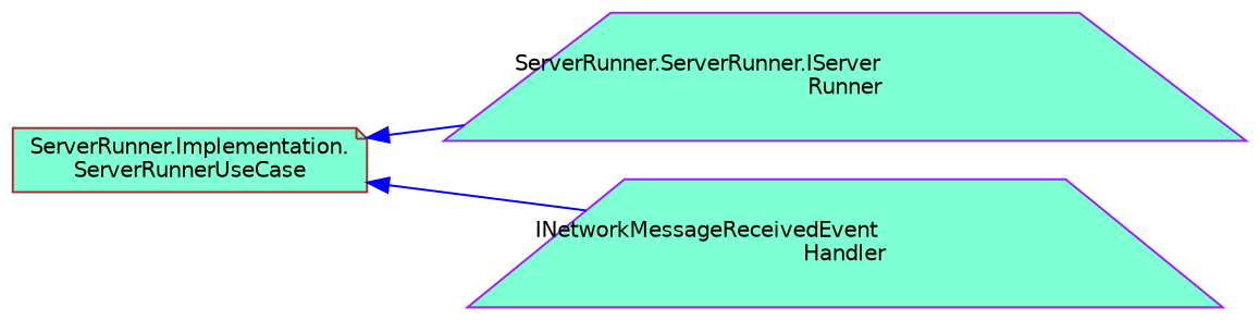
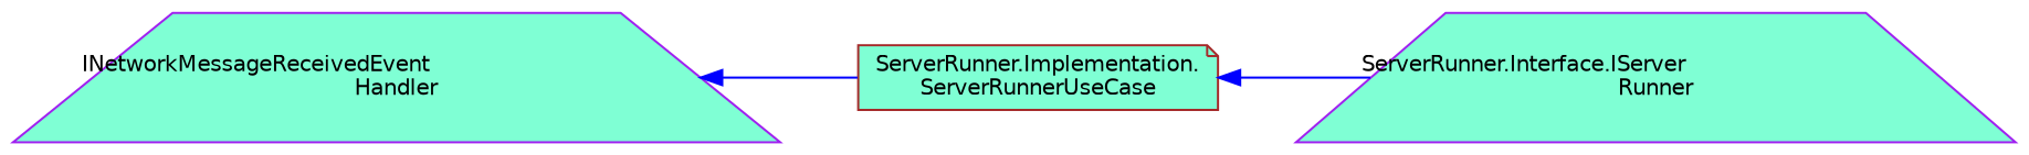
  digraph {
    rankdir=LR
    node [color=purple fillcolor=aquamarine fontname=Helvetica fontsize=10 shape=trapezium style=filled]
    edge [color=blue dir=back fontname=Helvetica fontsize=10 labelfontname=Helvetica labelfontsize=10 style=solid]
    n1 [color=brown fontcolor=black height=0.2 label="ServerRunner.Implementation.\lServerRunnerUseCase" shape=note width=0.4]
-   n2 [height=0.2 label="ServerRunner.ServerRunner.IServer\lRunner" width=0.4]
+   n2 [height=0.2 label="ServerRunner.Interface.IServer\lRunner" width=0.4]
    n3 [height=0.2 label="INetworkMessageReceivedEvent\lHandler" width=0.4]
    n1 -> n2
-   n1 -> n3
+   n3 -> n1
  }
